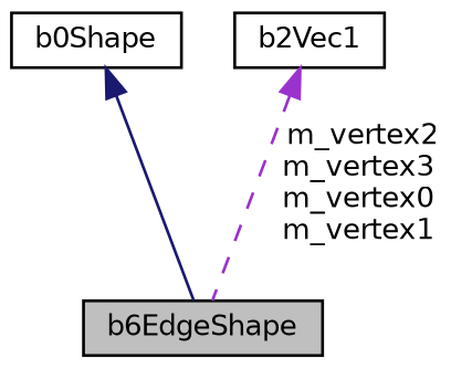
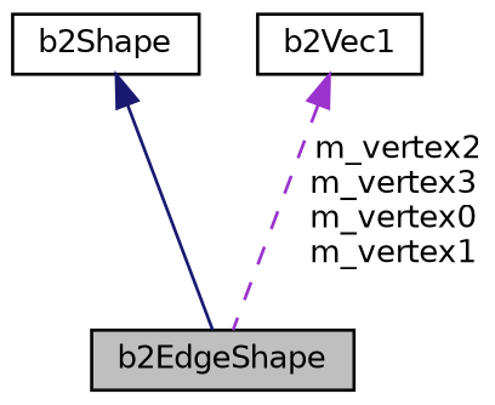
  digraph {
    node [color=black fillcolor=white fontname=Helvetica fontsize=10 shape=record style=filled]
    edge [dir=back fontname=Helvetica fontsize=10 labelfontname=Helvetica labelfontsize=10]
-   n1 [fillcolor=grey75 fontcolor=black height=0.2 label=b6EdgeShape width=0.4]
-   n2 [height=0.2 label=b0Shape width=0.4]
+   n1 [fillcolor=grey75 fontcolor=black height=0.2 label=b2EdgeShape width=0.4]
+   n2 [height=0.2 label=b2Shape width=0.4]
    n3 [height=0.2 label=b2Vec1 width=0.4]
    n2 -> n1 [color=midnightblue style=solid]
    n3 -> n1 [color=darkorchid3 label=" m_vertex2\nm_vertex3\nm_vertex0\nm_vertex1" style=dashed]
  }
